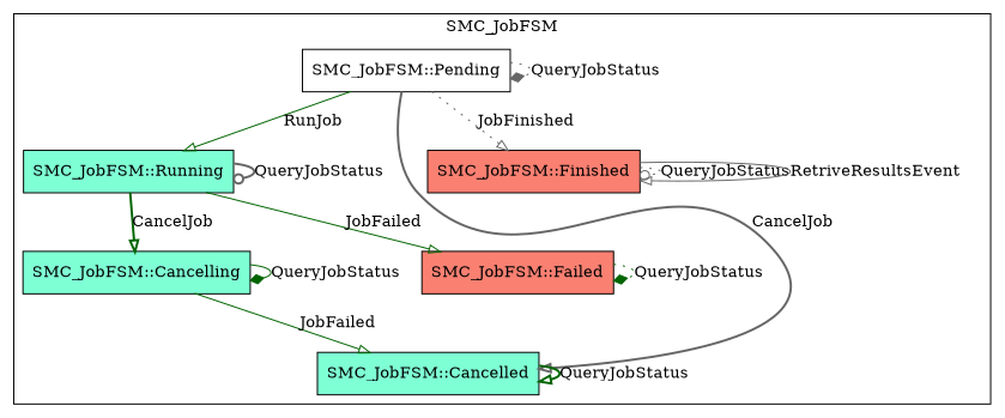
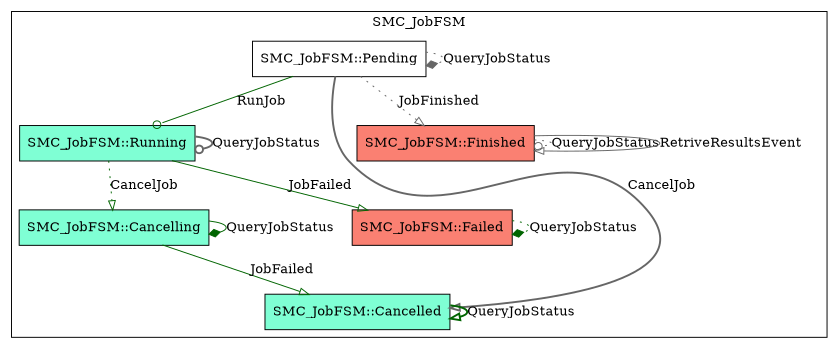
  digraph {
    node [fillcolor=aquamarine shape=record style=filled]
    edge [arrowhead=onormal color=darkgreen style=dotted]
    "SMC_JobFSM::Pending" [fillcolor=white]
    "SMC_JobFSM::Running"
    "SMC_JobFSM::Cancelled"
    "SMC_JobFSM::Cancelling"
    "SMC_JobFSM::Finished" [fillcolor=salmon]
    "SMC_JobFSM::Failed" [fillcolor=salmon]
    subgraph cluster_1 {
      label=SMC_JobFSM
      "SMC_JobFSM::Pending"
      "SMC_JobFSM::Running"
      "SMC_JobFSM::Cancelled"
      "SMC_JobFSM::Cancelling"
      "SMC_JobFSM::Finished"
      "SMC_JobFSM::Failed"
    }
    "SMC_JobFSM::Pending" -> "SMC_JobFSM::Pending" [arrowhead=diamond color=gray40 label=QueryJobStatus]
-   "SMC_JobFSM::Pending" -> "SMC_JobFSM::Running" [label=RunJob style=solid]
+   "SMC_JobFSM::Pending" -> "SMC_JobFSM::Running" [arrowhead=odot label=RunJob style=solid]
    "SMC_JobFSM::Pending" -> "SMC_JobFSM::Cancelled" [color=gray40 label=CancelJob style=bold]
    "SMC_JobFSM::Pending" -> "SMC_JobFSM::Finished" [color=gray40 label=JobFinished]
    "SMC_JobFSM::Running" -> "SMC_JobFSM::Running" [arrowhead=odot color=gray40 label=QueryJobStatus style=bold]
-   "SMC_JobFSM::Running" -> "SMC_JobFSM::Cancelling" [label=CancelJob style=bold]
+   "SMC_JobFSM::Running" -> "SMC_JobFSM::Cancelling" [label=CancelJob]
    "SMC_JobFSM::Running" -> "SMC_JobFSM::Failed" [label=JobFailed style=solid]
    "SMC_JobFSM::Cancelled" -> "SMC_JobFSM::Cancelled" [label=QueryJobStatus style=bold]
    "SMC_JobFSM::Cancelling" -> "SMC_JobFSM::Cancelled" [label=JobFailed style=solid]
    "SMC_JobFSM::Cancelling" -> "SMC_JobFSM::Cancelling" [arrowhead=diamond label=QueryJobStatus style=solid]
    "SMC_JobFSM::Finished" -> "SMC_JobFSM::Finished" [arrowhead=odot color=gray40 label=QueryJobStatus]
    "SMC_JobFSM::Finished" -> "SMC_JobFSM::Finished" [color=gray40 label=RetriveResultsEvent style=solid]
    "SMC_JobFSM::Failed" -> "SMC_JobFSM::Failed" [arrowhead=diamond label=QueryJobStatus]
  }
